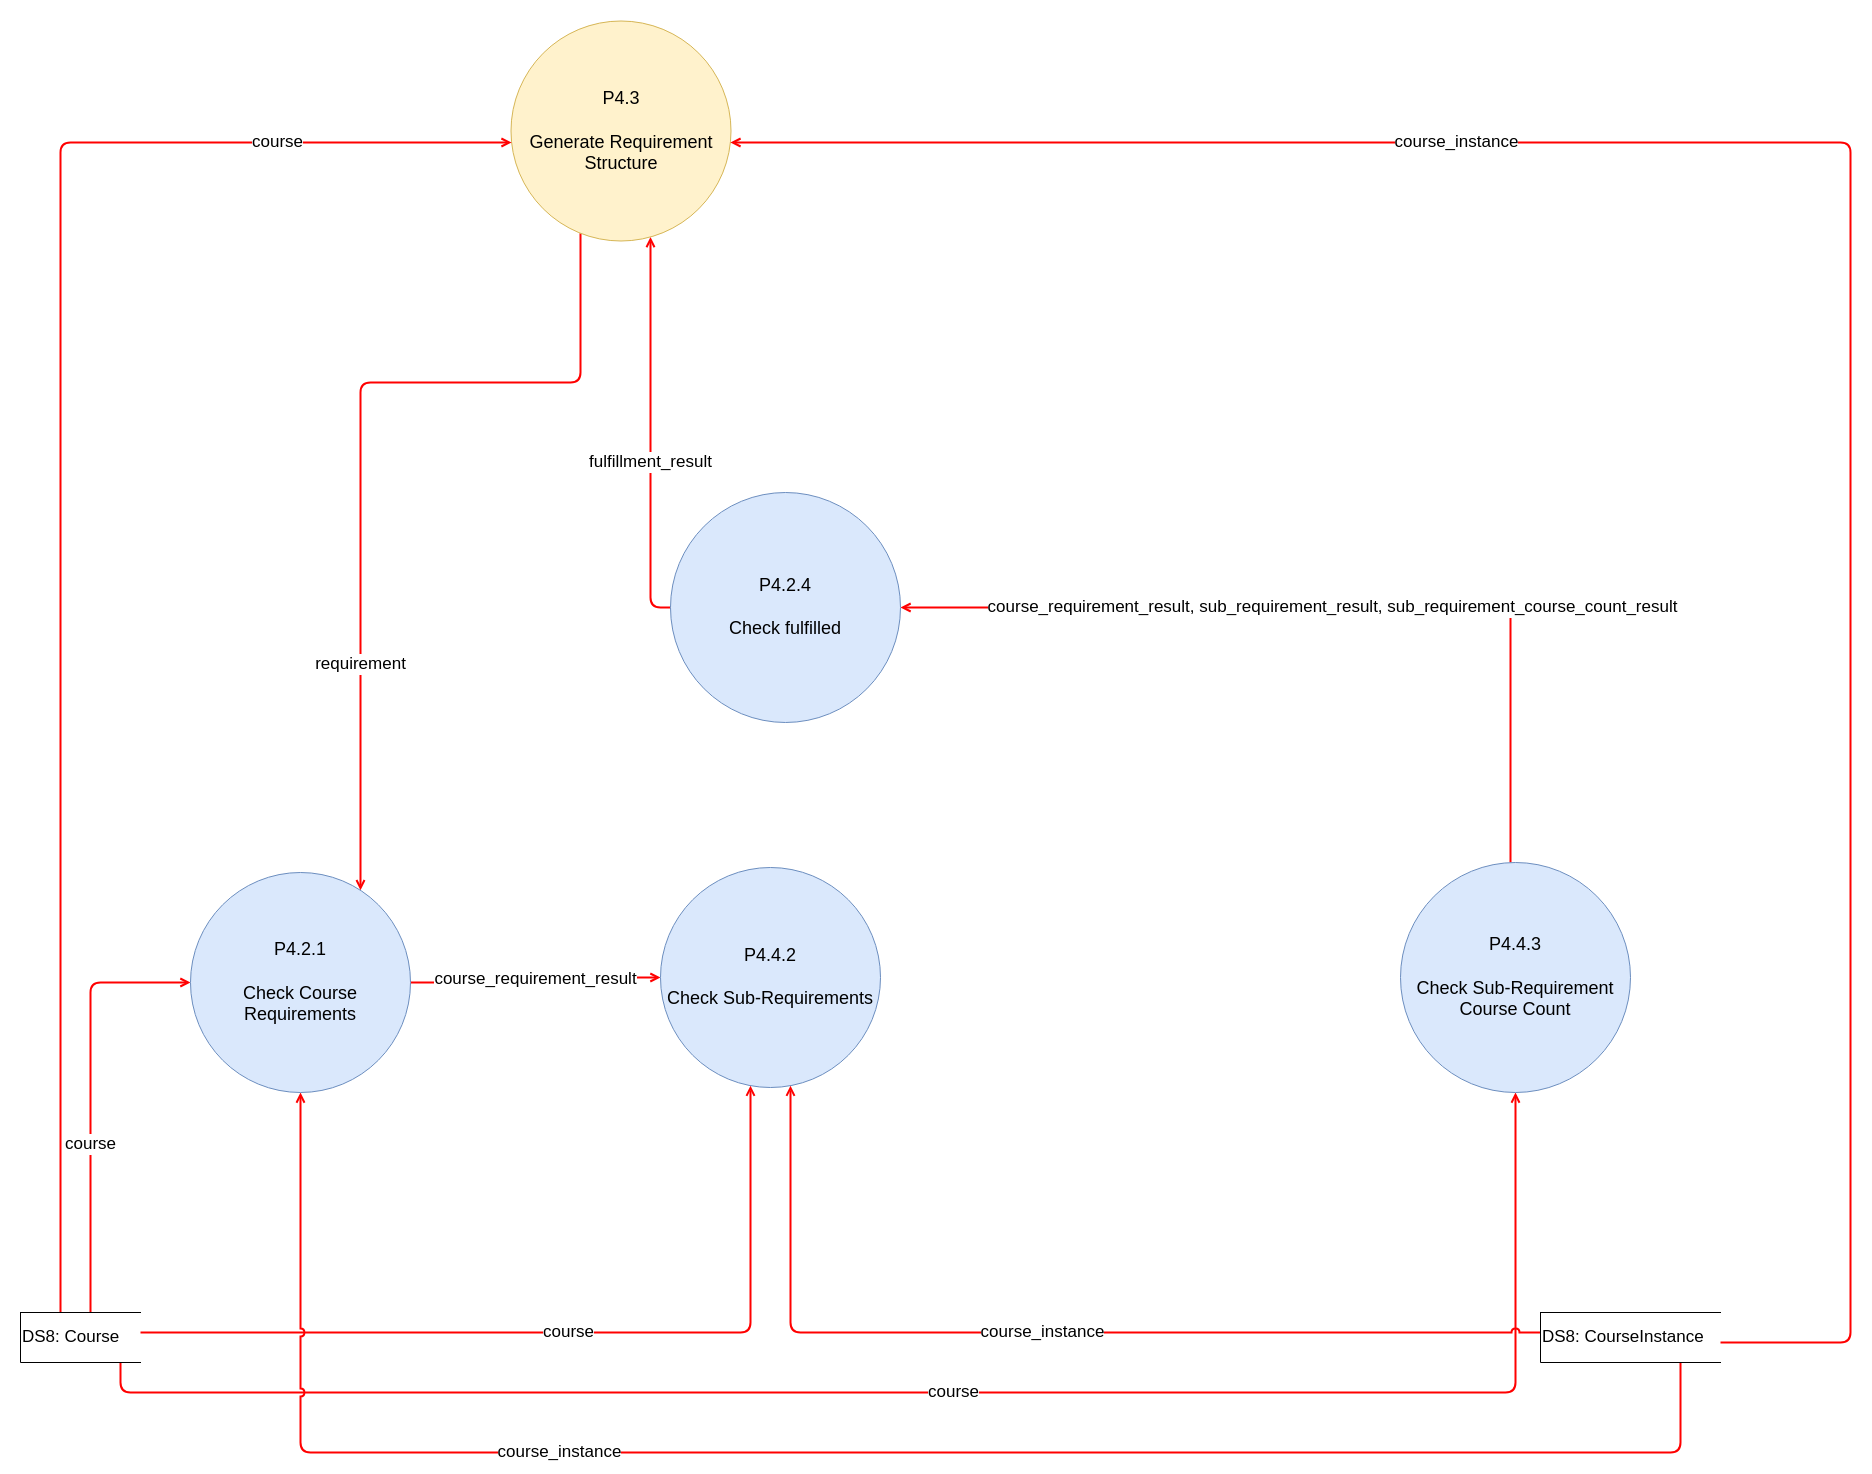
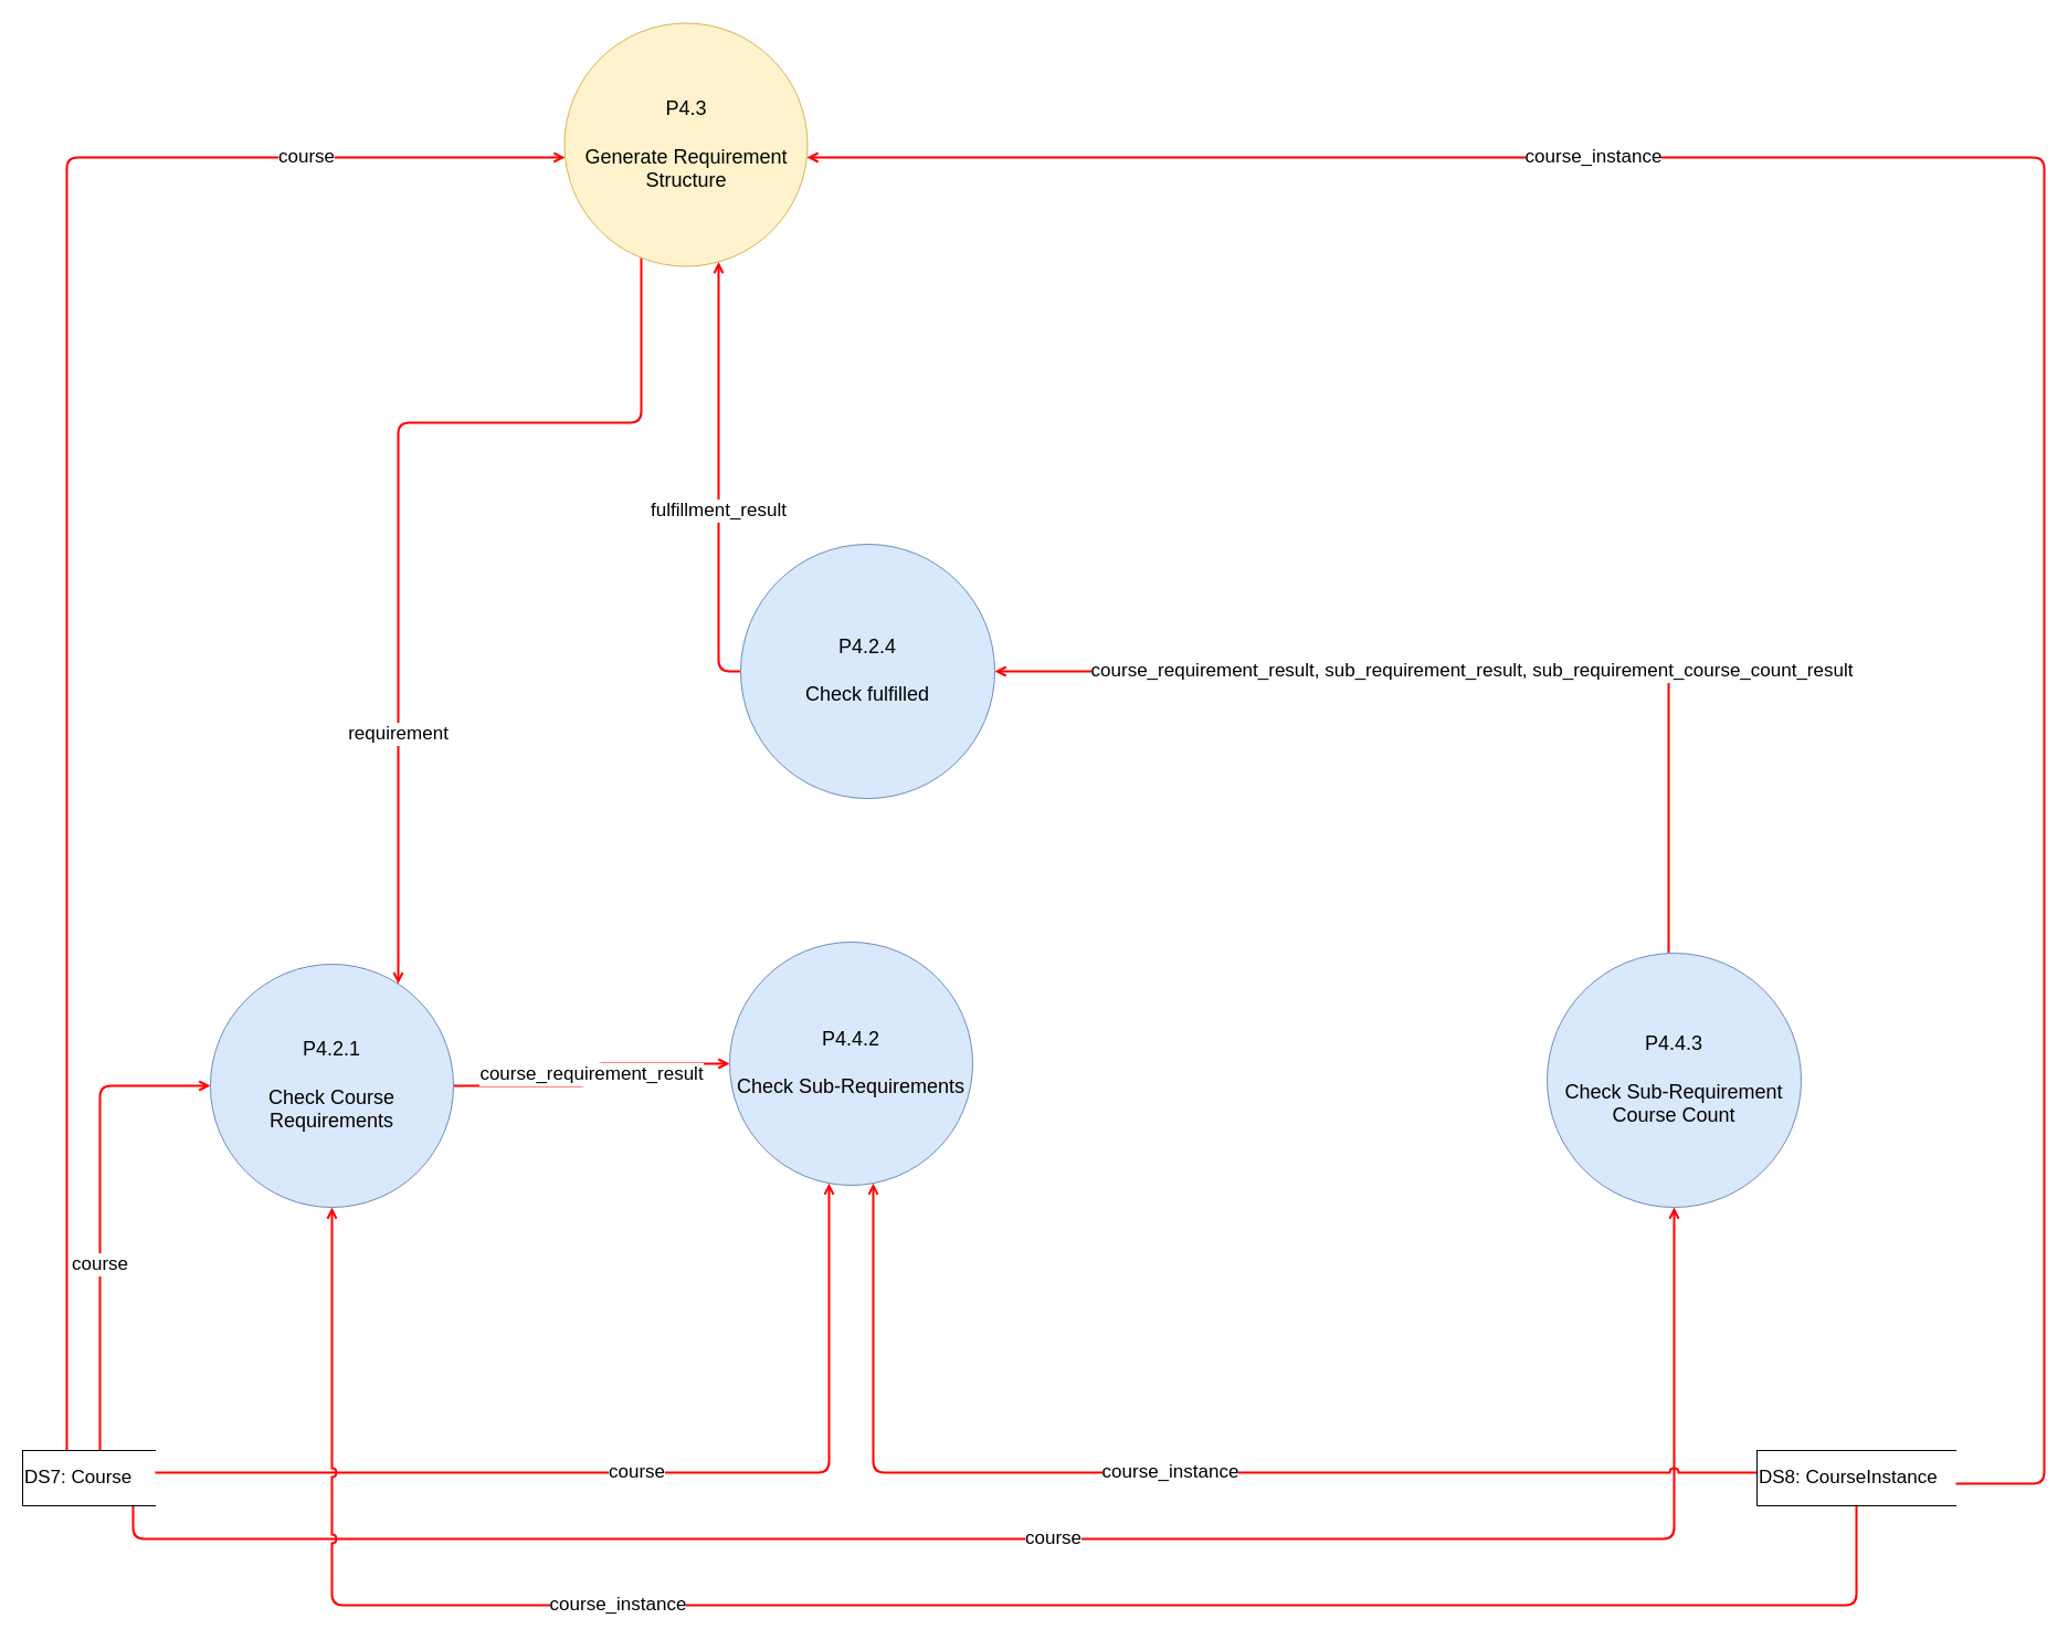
  <mxCell id="0" />
  <mxCell id="1" parent="0" />
  <mxCell id="2" value="fulfillment_result" style="edgeStyle=orthogonalEdgeStyle;rounded=1;jumpStyle=arc;orthogonalLoop=1;jettySize=auto;html=1;endArrow=open;endFill=0;strokeColor=#FF0000;strokeWidth=2;fontSize=17;fontColor=#000000;" edge="1" parent="1" source="19" target="4"><mxGeometry x="-0.309" y="-30" relative="1" as="geometry"><Array as="points"><mxPoint x="650" y="607" /></Array><mxPoint x="-30" y="-30" as="offset" /><mxPoint x="571" y="342" as="sourcePoint" /></mxGeometry></mxCell>
  <mxCell id="3" value="requirement" style="edgeStyle=orthogonalEdgeStyle;rounded=1;jumpStyle=arc;orthogonalLoop=1;jettySize=auto;html=1;endArrow=open;endFill=0;strokeColor=#FF0000;strokeWidth=2;fontSize=17;fontColor=#000000;" edge="1" parent="1" source="4" target="15"><mxGeometry x="0.485" relative="1" as="geometry"><Array as="points"><mxPoint x="580" y="382" /><mxPoint x="360" y="382" /></Array><mxPoint as="offset" /><mxPoint x="671" y="322" as="targetPoint" /></mxGeometry></mxCell>
  <mxCell id="4" value="P4.3&lt;br&gt;&lt;br&gt;Generate Requirement Structure" style="shape=ellipse;html=1;dashed=0;whitespace=wrap;aspect=fixed;perimeter=ellipsePerimeter;fillColor=#fff2cc;strokeColor=#d6b656;fontSize=18;whiteSpace=wrap;" vertex="1" parent="1"><mxGeometry x="510.5" y="20.5" width="220" height="220" as="geometry" /></mxCell>
  <mxCell id="5" value="course" style="edgeStyle=orthogonalEdgeStyle;rounded=1;jumpStyle=arc;orthogonalLoop=1;jettySize=auto;html=1;endArrow=open;endFill=0;strokeColor=#FF0000;strokeWidth=2;fontSize=17;fontColor=#000000;" edge="1" parent="1" source="9" target="4"><mxGeometry x="0.711" relative="1" as="geometry"><Array as="points"><mxPoint x="60" y="142" /></Array><mxPoint as="offset" /></mxGeometry></mxCell>
  <mxCell id="6" value="course" style="edgeStyle=orthogonalEdgeStyle;rounded=1;jumpStyle=arc;orthogonalLoop=1;jettySize=auto;html=1;endArrow=open;endFill=0;strokeColor=#FF0000;strokeWidth=2;fontSize=17;fontColor=#000000;" edge="1" parent="1" source="9" target="15"><mxGeometry x="-0.22" relative="1" as="geometry"><Array as="points"><mxPoint x="90" y="982" /></Array><mxPoint as="offset" /><mxPoint x="270" y="472" as="targetPoint" /></mxGeometry></mxCell>
  <mxCell id="7" value="course" style="edgeStyle=orthogonalEdgeStyle;rounded=1;jumpStyle=arc;orthogonalLoop=1;jettySize=auto;html=1;endArrow=open;endFill=0;strokeColor=#FF0000;strokeWidth=2;fontSize=17;fontColor=#000000;" edge="1" parent="1" source="9" target="16"><mxGeometry relative="1" as="geometry"><Array as="points"><mxPoint x="750" y="1332" /></Array></mxGeometry></mxCell>
  <mxCell id="8" value="course" style="edgeStyle=orthogonalEdgeStyle;rounded=1;jumpStyle=arc;orthogonalLoop=1;jettySize=auto;html=1;endArrow=open;endFill=0;strokeColor=#FF0000;strokeWidth=2;fontSize=17;fontColor=#000000;" edge="1" parent="1" source="9" target="18"><mxGeometry relative="1" as="geometry"><Array as="points"><mxPoint x="120" y="1392" /><mxPoint x="1515" y="1392" /></Array></mxGeometry></mxCell>
- <mxCell id="9" value="&lt;font color=&quot;#000000&quot; style=&quot;font-size: 17px&quot;&gt;DS8: Course&lt;/font&gt;" style="html=1;dashed=0;whitespace=wrap;shape=partialRectangle;right=0;fillColor=none;fontColor=#FF0000;align=left;fontSize=17;" vertex="1" parent="1"><mxGeometry x="20" y="1312" width="120" height="50" as="geometry" /></mxCell>
+ <mxCell id="9" value="&lt;font color=&quot;#000000&quot; style=&quot;font-size: 17px&quot;&gt;DS7: Course&lt;/font&gt;" style="html=1;dashed=0;whitespace=wrap;shape=partialRectangle;right=0;fillColor=none;fontColor=#FF0000;align=left;fontSize=17;" vertex="1" parent="1"><mxGeometry x="20" y="1312" width="120" height="50" as="geometry" /></mxCell>
  <mxCell id="10" value="course_instance" style="edgeStyle=orthogonalEdgeStyle;rounded=1;jumpStyle=arc;orthogonalLoop=1;jettySize=auto;html=1;endArrow=open;endFill=0;strokeColor=#FF0000;strokeWidth=2;fontSize=17;fontColor=#000000;" edge="1" parent="1" source="13" target="15"><mxGeometry x="0.324" relative="1" as="geometry"><Array as="points"><mxPoint x="1680" y="1452" /><mxPoint x="300" y="1452" /></Array><mxPoint as="offset" /><mxPoint x="790" y="451" as="targetPoint" /></mxGeometry></mxCell>
  <mxCell id="11" value="course_instance" style="edgeStyle=orthogonalEdgeStyle;rounded=1;jumpStyle=arc;orthogonalLoop=1;jettySize=auto;html=1;endArrow=open;endFill=0;strokeColor=#FF0000;strokeWidth=2;fontSize=17;fontColor=#000000;" edge="1" parent="1" source="13" target="4"><mxGeometry x="0.407" relative="1" as="geometry"><Array as="points"><mxPoint x="1850" y="1342" /><mxPoint x="1850" y="142" /></Array><mxPoint as="offset" /></mxGeometry></mxCell>
  <mxCell id="12" value="course_instance" style="edgeStyle=orthogonalEdgeStyle;rounded=1;jumpStyle=arc;orthogonalLoop=1;jettySize=auto;html=1;endArrow=open;endFill=0;strokeColor=#FF0000;strokeWidth=2;fontSize=17;fontColor=#000000;" edge="1" parent="1" source="13" target="16"><mxGeometry relative="1" as="geometry"><Array as="points"><mxPoint x="790" y="1332" /></Array></mxGeometry></mxCell>
- <mxCell id="13" value="&lt;font color=&quot;#000000&quot; style=&quot;font-size: 17px&quot;&gt;DS8: CourseInstance&lt;/font&gt;" style="html=1;dashed=0;whitespace=wrap;shape=partialRectangle;right=0;fillColor=none;fontColor=#FF0000;align=left;fontSize=17;" vertex="1" parent="1"><mxGeometry x="1540" y="1312" width="180" height="50" as="geometry" /></mxCell>
+ <mxCell id="13" value="&lt;font color=&quot;#000000&quot; style=&quot;font-size: 17px&quot;&gt;DS8: CourseInstance&lt;/font&gt;" style="html=1;dashed=0;whitespace=wrap;shape=partialRectangle;right=0;fillColor=none;fontColor=#FF0000;align=left;fontSize=17;" vertex="1" parent="1"><mxGeometry x="1590" y="1312" width="180" height="50" as="geometry" /></mxCell>
  <mxCell id="14" value="course_requirement_result" style="edgeStyle=orthogonalEdgeStyle;rounded=1;jumpStyle=arc;orthogonalLoop=1;jettySize=auto;html=1;endArrow=open;endFill=0;strokeColor=#FF0000;strokeWidth=2;fontSize=17;fontColor=#000000;" edge="1" parent="1" source="15" target="16"><mxGeometry relative="1" as="geometry" /></mxCell>
  <mxCell id="15" value="P4.2.1&lt;br&gt;&lt;br&gt;Check Course Requirements" style="shape=ellipse;html=1;dashed=0;whitespace=wrap;aspect=fixed;perimeter=ellipsePerimeter;fillColor=#dae8fc;strokeColor=#6c8ebf;fontSize=18;whiteSpace=wrap;" vertex="1" parent="1"><mxGeometry x="190" y="872" width="220" height="220" as="geometry" /></mxCell>
- <mxCell id="16" value="P4.4.2&lt;br&gt;&lt;br&gt;Check Sub-Requirements" style="shape=ellipse;html=1;dashed=0;whitespace=wrap;aspect=fixed;perimeter=ellipsePerimeter;fillColor=#dae8fc;strokeColor=#6c8ebf;fontSize=18;whiteSpace=wrap;" vertex="1" parent="1"><mxGeometry x="660" y="867" width="220" height="220" as="geometry" /></mxCell>
+ <mxCell id="16" value="P4.4.2&lt;br&gt;&lt;br&gt;Check Sub-Requirements" style="shape=ellipse;html=1;dashed=0;whitespace=wrap;aspect=fixed;perimeter=ellipsePerimeter;fillColor=#dae8fc;strokeColor=#6c8ebf;fontSize=18;whiteSpace=wrap;" vertex="1" parent="1"><mxGeometry x="660" y="852" width="220" height="220" as="geometry" /></mxCell>
  <mxCell id="17" value="course_requirement_result, sub_requirement_result, sub_requirement_course_count_result" style="edgeStyle=orthogonalEdgeStyle;rounded=1;jumpStyle=arc;orthogonalLoop=1;jettySize=auto;html=1;endArrow=open;endFill=0;strokeColor=#FF0000;strokeWidth=2;fontSize=17;fontColor=#000000;" edge="1" parent="1" source="18" target="19"><mxGeometry relative="1" as="geometry"><Array as="points"><mxPoint x="1510" y="607" /></Array></mxGeometry></mxCell>
  <mxCell id="18" value="P4.4.3&lt;br&gt;&lt;br&gt;Check Sub-Requirement Course Count" style="shape=ellipse;html=1;dashed=0;whitespace=wrap;aspect=fixed;perimeter=ellipsePerimeter;fillColor=#dae8fc;strokeColor=#6c8ebf;fontSize=18;whiteSpace=wrap;" vertex="1" parent="1"><mxGeometry x="1400" y="862" width="230" height="230" as="geometry" /></mxCell>
  <mxCell id="19" value="P4.2.4&lt;br&gt;&lt;br&gt;Check fulfilled" style="shape=ellipse;html=1;dashed=0;whitespace=wrap;aspect=fixed;perimeter=ellipsePerimeter;fillColor=#dae8fc;strokeColor=#6c8ebf;fontSize=18;whiteSpace=wrap;" vertex="1" parent="1"><mxGeometry x="670" y="492" width="230" height="230" as="geometry" /></mxCell>
